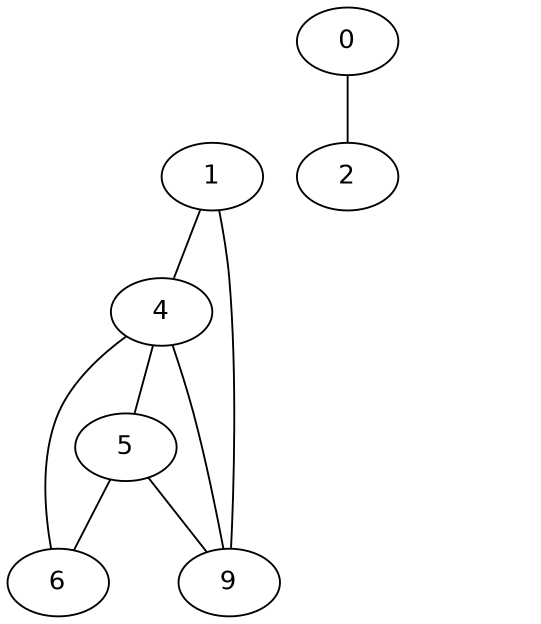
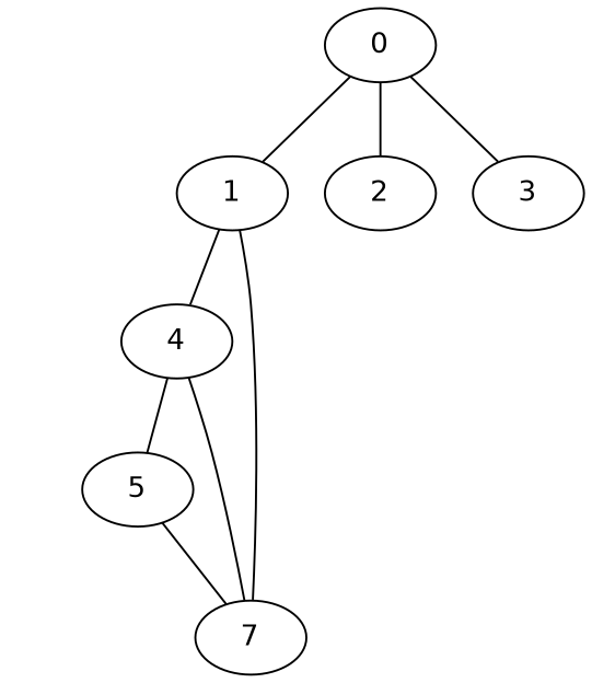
  graph {
    fontname="DejaVu Sans"
    node [fontname="DejaVu Sans"]
    edge [fontname="DejaVu Sans"]
    0
    1
    2
+   3
    4
-   7 [label=9]
+   7
    5
-   6
+   0 -- 1
    0 -- 2
+   0 -- 3
    1 -- 4
    1 -- 7
    4 -- 7
    4 -- 5
-   4 -- 6
    5 -- 7
-   5 -- 6
  }
